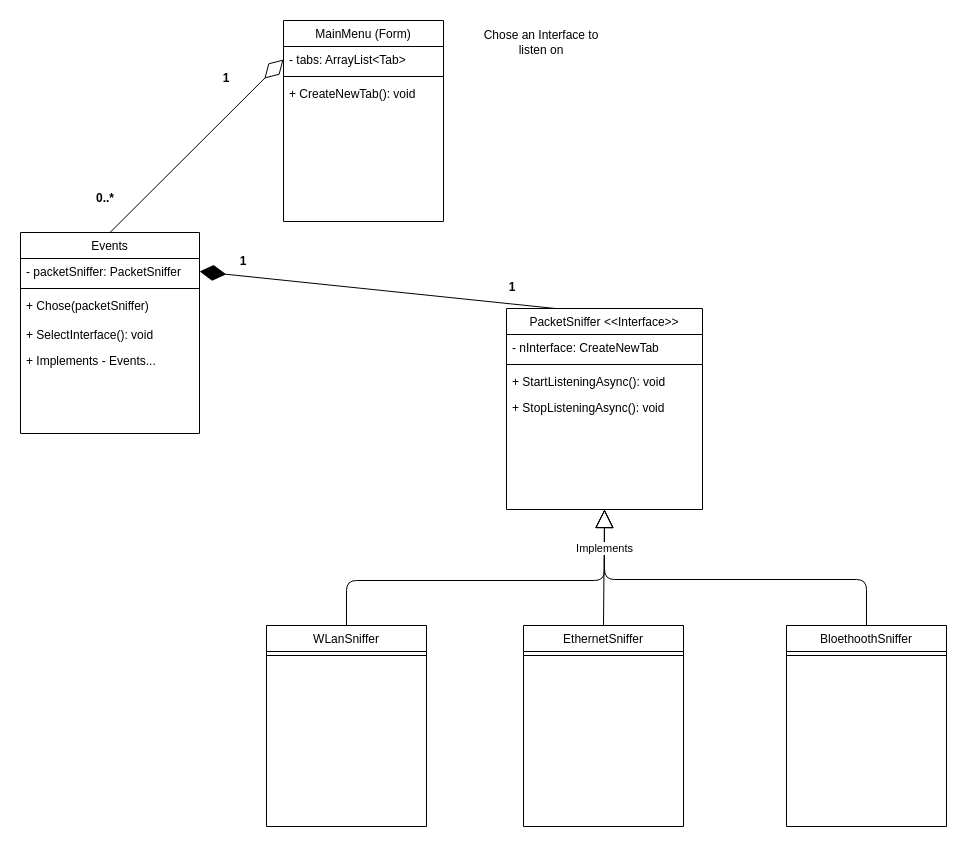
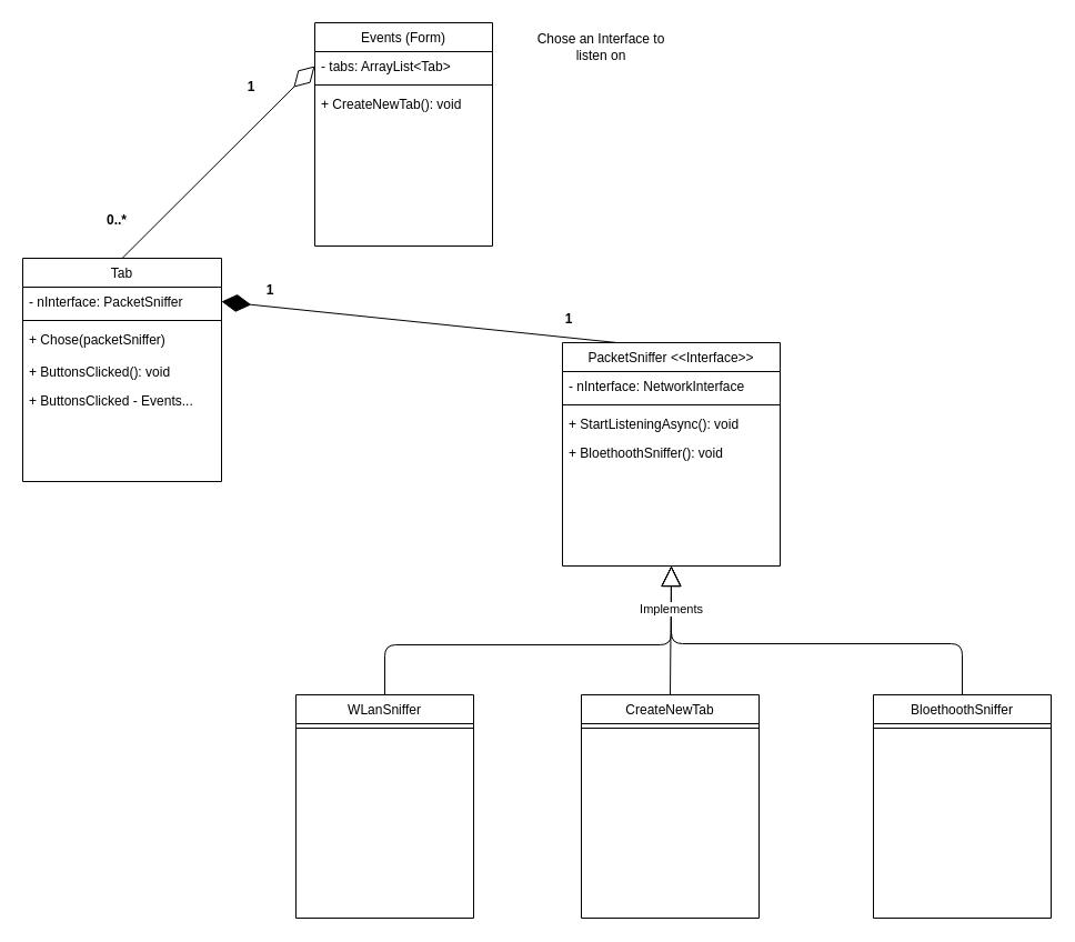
  <mxCell id="0" />
  <mxCell id="1" parent="0" />
  <mxCell id="2" value="Chose an Interface to listen on" style="text;html=1;strokeColor=none;fillColor=none;align=center;verticalAlign=middle;whiteSpace=wrap;rounded=0;" parent="1" vertex="1"><mxGeometry x="482" y="29" width="118" height="26" as="geometry" /></mxCell>
  <mxCell id="3" value="" style="endArrow=diamondThin;endFill=0;endSize=24;html=1;entryX=0;entryY=0.5;entryDx=0;entryDy=0;exitX=0.5;exitY=0;exitDx=0;exitDy=0;" edge="1" parent="1" source="23" target="10"><mxGeometry width="160" relative="1" as="geometry"><mxPoint x="129" y="341" as="sourcePoint" /><mxPoint x="254" y="323" as="targetPoint" /></mxGeometry></mxCell>
  <mxCell id="4" value="PacketSniffer &lt;&lt;Interface&gt;&gt;" style="swimlane;fontStyle=0;align=center;verticalAlign=top;childLayout=stackLayout;horizontal=1;startSize=26;horizontalStack=0;resizeParent=1;resizeLast=0;collapsible=1;marginBottom=0;rounded=0;shadow=0;strokeWidth=1;" vertex="1" parent="1"><mxGeometry x="506" y="308" width="196" height="201" as="geometry"><mxRectangle x="550" y="140" width="160" height="26" as="alternateBounds" /></mxGeometry></mxCell>
- <mxCell id="5" value="- nInterface: CreateNewTab" style="text;strokeColor=none;fillColor=none;align=left;verticalAlign=top;spacingLeft=4;spacingRight=4;overflow=hidden;rotatable=0;points=[[0,0.5],[1,0.5]];portConstraint=eastwest;" vertex="1" parent="4"><mxGeometry y="26" width="196" height="26" as="geometry" /></mxCell>
+ <mxCell id="5" value="- nInterface: NetworkInterface" style="text;strokeColor=none;fillColor=none;align=left;verticalAlign=top;spacingLeft=4;spacingRight=4;overflow=hidden;rotatable=0;points=[[0,0.5],[1,0.5]];portConstraint=eastwest;" vertex="1" parent="4"><mxGeometry y="26" width="196" height="26" as="geometry" /></mxCell>
  <mxCell id="6" value="" style="line;html=1;strokeWidth=1;align=left;verticalAlign=middle;spacingTop=-1;spacingLeft=3;spacingRight=3;rotatable=0;labelPosition=right;points=[];portConstraint=eastwest;" vertex="1" parent="4"><mxGeometry y="52" width="196" height="8" as="geometry" /></mxCell>
  <mxCell id="7" value="+ StartListeningAsync(): void" style="text;strokeColor=none;fillColor=none;align=left;verticalAlign=top;spacingLeft=4;spacingRight=4;overflow=hidden;rotatable=0;points=[[0,0.5],[1,0.5]];portConstraint=eastwest;" vertex="1" parent="4"><mxGeometry y="60" width="196" height="26" as="geometry" /></mxCell>
- <mxCell id="8" value="+ StopListeningAsync(): void" style="text;strokeColor=none;fillColor=none;align=left;verticalAlign=top;spacingLeft=4;spacingRight=4;overflow=hidden;rotatable=0;points=[[0,0.5],[1,0.5]];portConstraint=eastwest;" vertex="1" parent="4"><mxGeometry y="86" width="196" height="26" as="geometry" /></mxCell>
- <mxCell id="9" value="MainMenu (Form)" style="swimlane;fontStyle=0;align=center;verticalAlign=top;childLayout=stackLayout;horizontal=1;startSize=26;horizontalStack=0;resizeParent=1;resizeLast=0;collapsible=1;marginBottom=0;rounded=0;shadow=0;strokeWidth=1;" parent="1" vertex="1"><mxGeometry x="283" y="20" width="160" height="201" as="geometry"><mxRectangle x="550" y="140" width="160" height="26" as="alternateBounds" /></mxGeometry></mxCell>
+ <mxCell id="8" value="+ BloethoothSniffer(): void" style="text;strokeColor=none;fillColor=none;align=left;verticalAlign=top;spacingLeft=4;spacingRight=4;overflow=hidden;rotatable=0;points=[[0,0.5],[1,0.5]];portConstraint=eastwest;" vertex="1" parent="4"><mxGeometry y="86" width="196" height="26" as="geometry" /></mxCell>
+ <mxCell id="9" value="Events (Form)" style="swimlane;fontStyle=0;align=center;verticalAlign=top;childLayout=stackLayout;horizontal=1;startSize=26;horizontalStack=0;resizeParent=1;resizeLast=0;collapsible=1;marginBottom=0;rounded=0;shadow=0;strokeWidth=1;" parent="1" vertex="1"><mxGeometry x="283" y="20" width="160" height="201" as="geometry"><mxRectangle x="550" y="140" width="160" height="26" as="alternateBounds" /></mxGeometry></mxCell>
  <mxCell id="10" value="- tabs: ArrayList&lt;Tab&gt;" style="text;strokeColor=none;fillColor=none;align=left;verticalAlign=top;spacingLeft=4;spacingRight=4;overflow=hidden;rotatable=0;points=[[0,0.5],[1,0.5]];portConstraint=eastwest;" vertex="1" parent="9"><mxGeometry y="26" width="160" height="26" as="geometry" /></mxCell>
  <mxCell id="11" value="" style="line;html=1;strokeWidth=1;align=left;verticalAlign=middle;spacingTop=-1;spacingLeft=3;spacingRight=3;rotatable=0;labelPosition=right;points=[];portConstraint=eastwest;" parent="9" vertex="1"><mxGeometry y="52" width="160" height="8" as="geometry" /></mxCell>
  <mxCell id="12" value="+ CreateNewTab(): void" style="text;strokeColor=none;fillColor=none;align=left;verticalAlign=top;spacingLeft=4;spacingRight=4;overflow=hidden;rotatable=0;points=[[0,0.5],[1,0.5]];portConstraint=eastwest;" vertex="1" parent="9"><mxGeometry y="60" width="160" height="26" as="geometry" /></mxCell>
  <mxCell id="13" value="WLanSniffer" style="swimlane;fontStyle=0;align=center;verticalAlign=top;childLayout=stackLayout;horizontal=1;startSize=26;horizontalStack=0;resizeParent=1;resizeLast=0;collapsible=1;marginBottom=0;rounded=0;shadow=0;strokeWidth=1;" vertex="1" parent="1"><mxGeometry x="266" y="625" width="160" height="201" as="geometry"><mxRectangle x="550" y="140" width="160" height="26" as="alternateBounds" /></mxGeometry></mxCell>
  <mxCell id="14" value="" style="line;html=1;strokeWidth=1;align=left;verticalAlign=middle;spacingTop=-1;spacingLeft=3;spacingRight=3;rotatable=0;labelPosition=right;points=[];portConstraint=eastwest;" vertex="1" parent="13"><mxGeometry y="26" width="160" height="8" as="geometry" /></mxCell>
- <mxCell id="15" value="EthernetSniffer" style="swimlane;fontStyle=0;align=center;verticalAlign=top;childLayout=stackLayout;horizontal=1;startSize=26;horizontalStack=0;resizeParent=1;resizeLast=0;collapsible=1;marginBottom=0;rounded=0;shadow=0;strokeWidth=1;" vertex="1" parent="1"><mxGeometry x="523" y="625" width="160" height="201" as="geometry"><mxRectangle x="550" y="140" width="160" height="26" as="alternateBounds" /></mxGeometry></mxCell>
+ <mxCell id="15" value="CreateNewTab" style="swimlane;fontStyle=0;align=center;verticalAlign=top;childLayout=stackLayout;horizontal=1;startSize=26;horizontalStack=0;resizeParent=1;resizeLast=0;collapsible=1;marginBottom=0;rounded=0;shadow=0;strokeWidth=1;" vertex="1" parent="1"><mxGeometry x="523" y="625" width="160" height="201" as="geometry"><mxRectangle x="550" y="140" width="160" height="26" as="alternateBounds" /></mxGeometry></mxCell>
  <mxCell id="16" value="" style="line;html=1;strokeWidth=1;align=left;verticalAlign=middle;spacingTop=-1;spacingLeft=3;spacingRight=3;rotatable=0;labelPosition=right;points=[];portConstraint=eastwest;" vertex="1" parent="15"><mxGeometry y="26" width="160" height="8" as="geometry" /></mxCell>
  <mxCell id="17" value="" style="endArrow=block;endSize=16;endFill=0;html=1;entryX=0.5;entryY=1;entryDx=0;entryDy=0;exitX=0.5;exitY=0;exitDx=0;exitDy=0;" edge="1" parent="1" source="13" target="4"><mxGeometry x="0.097" y="-8" width="160" relative="1" as="geometry"><mxPoint x="228" y="501" as="sourcePoint" /><mxPoint x="388" y="501" as="targetPoint" /><Array as="points"><mxPoint x="346" y="580" /><mxPoint x="604" y="580" /></Array><mxPoint as="offset" /></mxGeometry></mxCell>
  <mxCell id="18" value="" style="endArrow=block;endSize=16;endFill=0;html=1;entryX=0.5;entryY=1;entryDx=0;entryDy=0;exitX=0.5;exitY=0;exitDx=0;exitDy=0;" edge="1" parent="1" source="20" target="4"><mxGeometry width="160" relative="1" as="geometry"><mxPoint x="777" y="550" as="sourcePoint" /><mxPoint x="937" y="550" as="targetPoint" /><Array as="points"><mxPoint x="866" y="579" /><mxPoint x="604" y="579" /></Array></mxGeometry></mxCell>
  <mxCell id="19" value="Implements" style="endArrow=block;endSize=16;endFill=0;html=1;entryX=0.5;entryY=1;entryDx=0;entryDy=0;exitX=0.5;exitY=0;exitDx=0;exitDy=0;" edge="1" parent="1" source="15" target="4"><mxGeometry x="0.328" width="160" relative="1" as="geometry"><mxPoint x="447" y="583" as="sourcePoint" /><mxPoint x="607" y="583" as="targetPoint" /><mxPoint as="offset" /></mxGeometry></mxCell>
  <mxCell id="20" value="BloethoothSniffer" style="swimlane;fontStyle=0;align=center;verticalAlign=top;childLayout=stackLayout;horizontal=1;startSize=26;horizontalStack=0;resizeParent=1;resizeLast=0;collapsible=1;marginBottom=0;rounded=0;shadow=0;strokeWidth=1;" vertex="1" parent="1"><mxGeometry x="786" y="625" width="160" height="201" as="geometry"><mxRectangle x="550" y="140" width="160" height="26" as="alternateBounds" /></mxGeometry></mxCell>
  <mxCell id="21" value="" style="line;html=1;strokeWidth=1;align=left;verticalAlign=middle;spacingTop=-1;spacingLeft=3;spacingRight=3;rotatable=0;labelPosition=right;points=[];portConstraint=eastwest;" vertex="1" parent="20"><mxGeometry y="26" width="160" height="8" as="geometry" /></mxCell>
  <mxCell id="22" value="" style="endArrow=diamondThin;endFill=1;endSize=24;html=1;entryX=1;entryY=0.5;entryDx=0;entryDy=0;exitX=0.25;exitY=0;exitDx=0;exitDy=0;" edge="1" parent="1" source="4" target="24"><mxGeometry width="160" relative="1" as="geometry"><mxPoint x="289" y="364" as="sourcePoint" /><mxPoint x="449" y="364" as="targetPoint" /></mxGeometry></mxCell>
- <mxCell id="23" value="Events" style="swimlane;fontStyle=0;align=center;verticalAlign=top;childLayout=stackLayout;horizontal=1;startSize=26;horizontalStack=0;resizeParent=1;resizeLast=0;collapsible=1;marginBottom=0;rounded=0;shadow=0;strokeWidth=1;" vertex="1" parent="1"><mxGeometry x="20" y="232" width="179" height="201" as="geometry"><mxRectangle x="550" y="140" width="160" height="26" as="alternateBounds" /></mxGeometry></mxCell>
- <mxCell id="24" value="- packetSniffer: PacketSniffer" style="text;strokeColor=none;fillColor=none;align=left;verticalAlign=top;spacingLeft=4;spacingRight=4;overflow=hidden;rotatable=0;points=[[0,0.5],[1,0.5]];portConstraint=eastwest;" vertex="1" parent="23"><mxGeometry y="26" width="179" height="26" as="geometry" /></mxCell>
+ <mxCell id="23" value="Tab" style="swimlane;fontStyle=0;align=center;verticalAlign=top;childLayout=stackLayout;horizontal=1;startSize=26;horizontalStack=0;resizeParent=1;resizeLast=0;collapsible=1;marginBottom=0;rounded=0;shadow=0;strokeWidth=1;" vertex="1" parent="1"><mxGeometry x="20" y="232" width="179" height="201" as="geometry"><mxRectangle x="550" y="140" width="160" height="26" as="alternateBounds" /></mxGeometry></mxCell>
+ <mxCell id="24" value="- nInterface: PacketSniffer" style="text;strokeColor=none;fillColor=none;align=left;verticalAlign=top;spacingLeft=4;spacingRight=4;overflow=hidden;rotatable=0;points=[[0,0.5],[1,0.5]];portConstraint=eastwest;" vertex="1" parent="23"><mxGeometry y="26" width="179" height="26" as="geometry" /></mxCell>
  <mxCell id="25" value="" style="line;html=1;strokeWidth=1;align=left;verticalAlign=middle;spacingTop=-1;spacingLeft=3;spacingRight=3;rotatable=0;labelPosition=right;points=[];portConstraint=eastwest;" vertex="1" parent="23"><mxGeometry y="52" width="179" height="8" as="geometry" /></mxCell>
  <mxCell id="26" value="+ Chose(packetSniffer)" style="text;strokeColor=none;fillColor=none;align=left;verticalAlign=top;spacingLeft=4;spacingRight=4;overflow=hidden;rotatable=0;points=[[0,0.5],[1,0.5]];portConstraint=eastwest;" vertex="1" parent="23"><mxGeometry y="60" width="179" height="29" as="geometry" /></mxCell>
- <mxCell id="27" value="+ SelectInterface(): void" style="text;strokeColor=none;fillColor=none;align=left;verticalAlign=top;spacingLeft=4;spacingRight=4;overflow=hidden;rotatable=0;points=[[0,0.5],[1,0.5]];portConstraint=eastwest;" vertex="1" parent="23"><mxGeometry y="89" width="179" height="26" as="geometry" /></mxCell>
- <mxCell id="28" value="+ Implements - Events..." style="text;strokeColor=none;fillColor=none;align=left;verticalAlign=top;spacingLeft=4;spacingRight=4;overflow=hidden;rotatable=0;points=[[0,0.5],[1,0.5]];portConstraint=eastwest;" vertex="1" parent="23"><mxGeometry y="115" width="179" height="26" as="geometry" /></mxCell>
+ <mxCell id="27" value="+ ButtonsClicked(): void" style="text;strokeColor=none;fillColor=none;align=left;verticalAlign=top;spacingLeft=4;spacingRight=4;overflow=hidden;rotatable=0;points=[[0,0.5],[1,0.5]];portConstraint=eastwest;" vertex="1" parent="23"><mxGeometry y="89" width="179" height="26" as="geometry" /></mxCell>
+ <mxCell id="28" value="+ ButtonsClicked - Events..." style="text;strokeColor=none;fillColor=none;align=left;verticalAlign=top;spacingLeft=4;spacingRight=4;overflow=hidden;rotatable=0;points=[[0,0.5],[1,0.5]];portConstraint=eastwest;" vertex="1" parent="23"><mxGeometry y="115" width="179" height="26" as="geometry" /></mxCell>
  <mxCell id="29" value="0..*" style="text;align=center;fontStyle=1;verticalAlign=middle;spacingLeft=3;spacingRight=3;strokeColor=none;rotatable=0;points=[[0,0.5],[1,0.5]];portConstraint=eastwest;" vertex="1" parent="1"><mxGeometry x="65" y="184" width="80" height="26" as="geometry" /></mxCell>
  <mxCell id="30" value="1" style="text;align=center;fontStyle=1;verticalAlign=middle;spacingLeft=3;spacingRight=3;strokeColor=none;rotatable=0;points=[[0,0.5],[1,0.5]];portConstraint=eastwest;" vertex="1" parent="1"><mxGeometry x="186" y="64" width="80" height="26" as="geometry" /></mxCell>
  <mxCell id="31" value="1" style="text;align=center;fontStyle=1;verticalAlign=middle;spacingLeft=3;spacingRight=3;strokeColor=none;rotatable=0;points=[[0,0.5],[1,0.5]];portConstraint=eastwest;" vertex="1" parent="1"><mxGeometry x="203" y="247" width="80" height="26" as="geometry" /></mxCell>
  <mxCell id="32" value="1" style="text;align=center;fontStyle=1;verticalAlign=middle;spacingLeft=3;spacingRight=3;strokeColor=none;rotatable=0;points=[[0,0.5],[1,0.5]];portConstraint=eastwest;" vertex="1" parent="1"><mxGeometry x="472" y="273" width="80" height="26" as="geometry" /></mxCell>
